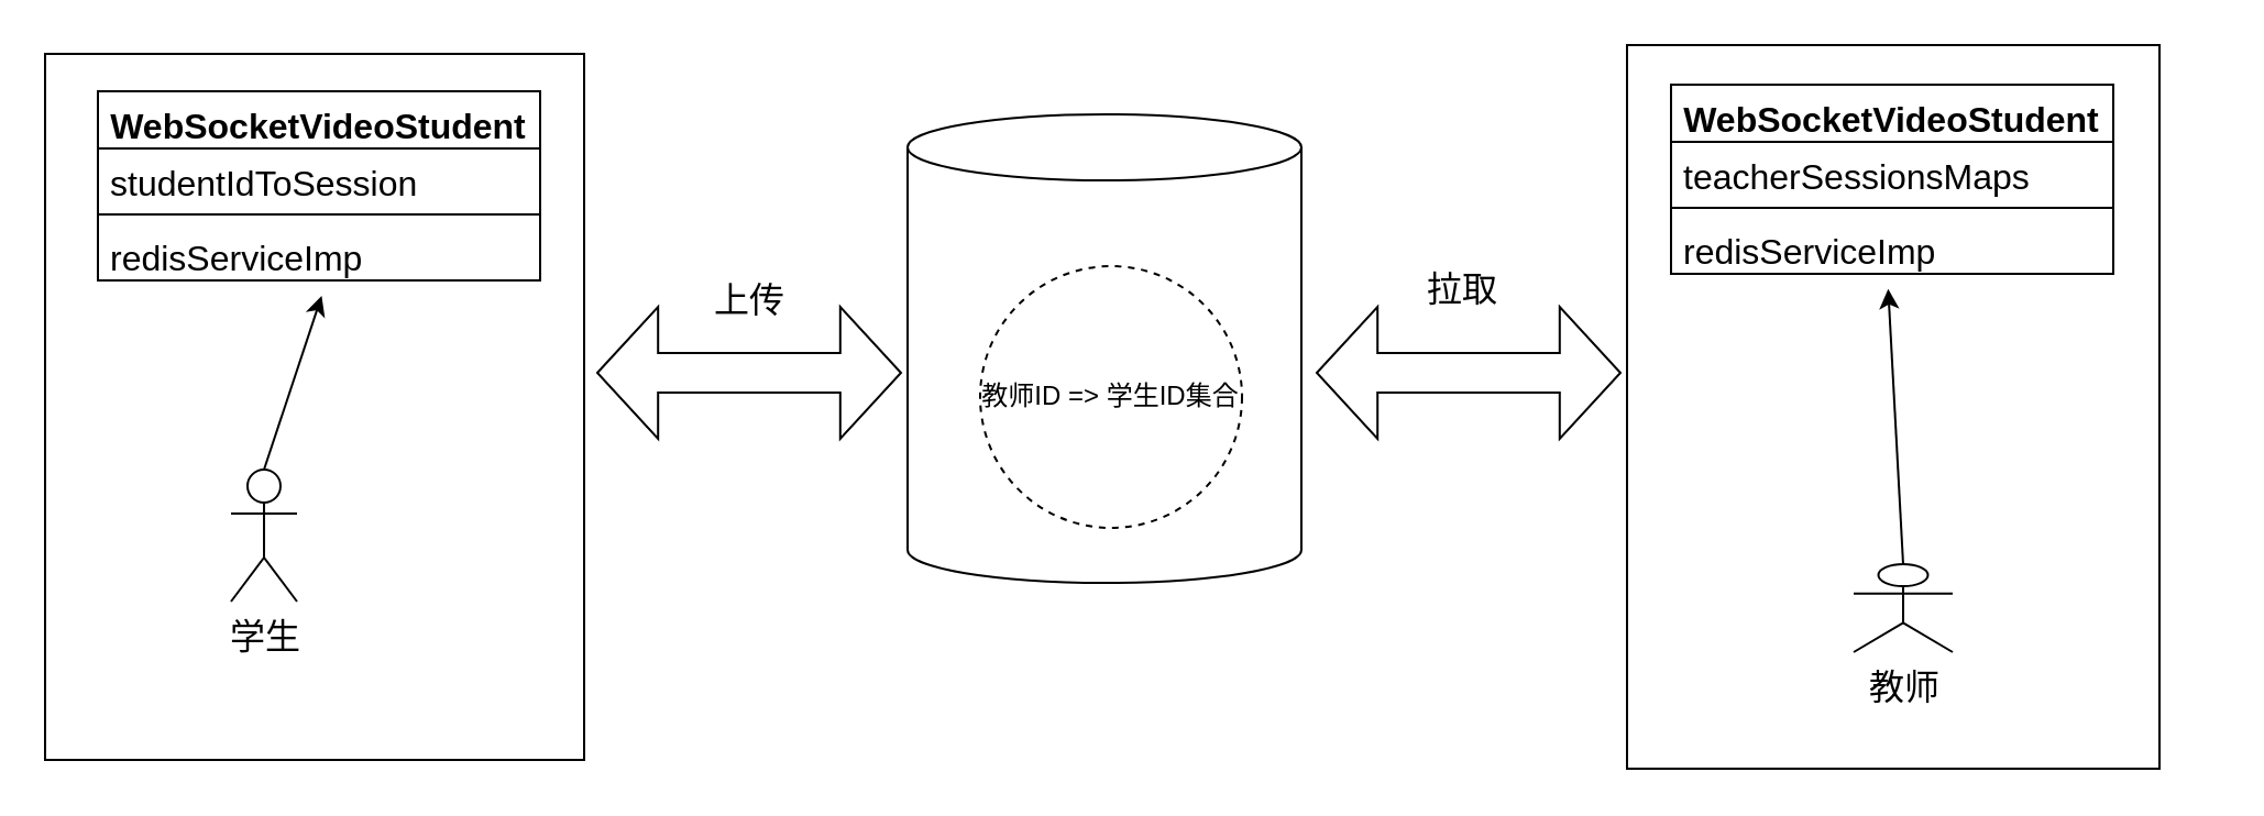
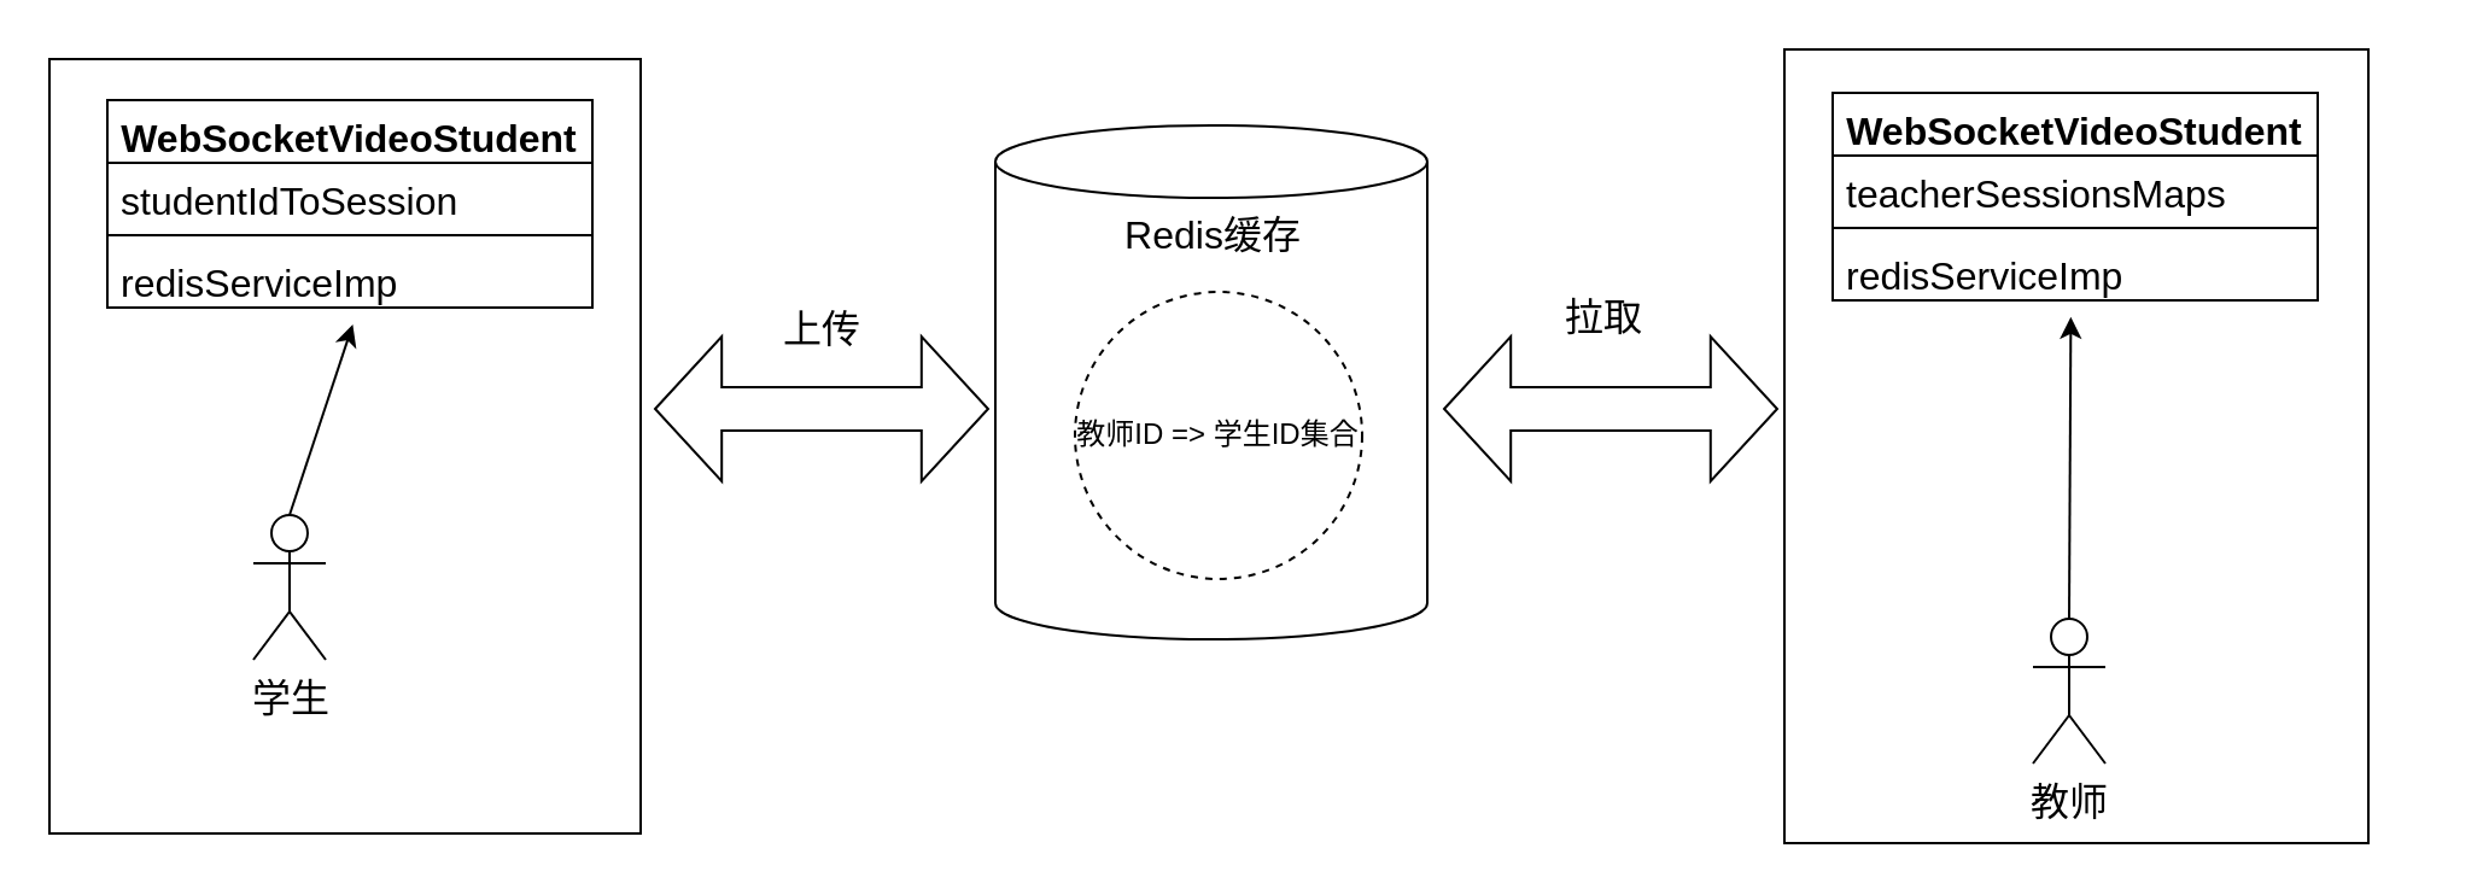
  <mxCell id="0" />
  <mxCell id="1" parent="0" />
  <mxCell id="2" value="" style="group" parent="1" vertex="1" connectable="0"><mxGeometry x="412" y="51.5" width="179" height="213" as="geometry" /></mxCell>
  <mxCell id="3" value="" style="shape=cylinder3;whiteSpace=wrap;html=1;boundedLbl=1;backgroundOutline=1;size=15;" parent="2" vertex="1"><mxGeometry width="179" height="213" as="geometry" /></mxCell>
  <mxCell id="4" value="教师ID =&amp;gt; 学生ID集合" style="ellipse;whiteSpace=wrap;html=1;aspect=fixed;dashed=1;" parent="2" vertex="1"><mxGeometry x="33" y="69" width="119" height="119" as="geometry" /></mxCell>
+ <mxCell id="5" value="&lt;font style=&quot;font-size: 16px;&quot; color=&quot;#000000&quot;&gt;Redis缓存&lt;/font&gt;" style="text;html=1;align=center;verticalAlign=middle;resizable=0;points=[];autosize=1;strokeColor=none;fillColor=none;" parent="2" vertex="1"><mxGeometry x="44" y="30" width="91" height="31" as="geometry" /></mxCell>
  <mxCell id="6" value="" style="group" parent="1" vertex="1" connectable="0"><mxGeometry x="20" y="24" width="245" height="321" as="geometry" /></mxCell>
  <mxCell id="7" value="" style="rounded=0;whiteSpace=wrap;html=1;strokeColor=#000000;fontSize=16;fontColor=#000000;" parent="6" vertex="1"><mxGeometry width="245" height="321" as="geometry" /></mxCell>
  <mxCell id="8" value="" style="group" parent="6" vertex="1" connectable="0"><mxGeometry x="24" y="17" width="201" height="257" as="geometry" /></mxCell>
  <mxCell id="9" value="WebSocketVideoStudent" style="swimlane;fontStyle=1;align=center;verticalAlign=top;childLayout=stackLayout;horizontal=1;startSize=26;horizontalStack=0;resizeParent=1;resizeParentMax=0;resizeLast=0;collapsible=1;marginBottom=0;fontSize=16;fontColor=#000000;" parent="8" vertex="1"><mxGeometry width="201" height="86" as="geometry" /></mxCell>
  <mxCell id="10" value="studentIdToSession" style="text;strokeColor=none;fillColor=none;align=left;verticalAlign=top;spacingLeft=4;spacingRight=4;overflow=hidden;rotatable=0;points=[[0,0.5],[1,0.5]];portConstraint=eastwest;fontSize=16;fontColor=#000000;" parent="9" vertex="1"><mxGeometry y="26" width="201" height="26" as="geometry" /></mxCell>
  <mxCell id="11" value="" style="line;strokeWidth=1;fillColor=none;align=left;verticalAlign=middle;spacingTop=-1;spacingLeft=3;spacingRight=3;rotatable=0;labelPosition=right;points=[];portConstraint=eastwest;strokeColor=inherit;fontSize=16;fontColor=#000000;" parent="9" vertex="1"><mxGeometry y="52" width="201" height="8" as="geometry" /></mxCell>
  <mxCell id="12" value="redisServiceImp" style="text;strokeColor=none;fillColor=none;align=left;verticalAlign=top;spacingLeft=4;spacingRight=4;overflow=hidden;rotatable=0;points=[[0,0.5],[1,0.5]];portConstraint=eastwest;fontSize=16;fontColor=#000000;" parent="9" vertex="1"><mxGeometry y="60" width="201" height="26" as="geometry" /></mxCell>
  <mxCell id="13" style="edgeStyle=none;html=1;exitX=0.5;exitY=0;exitDx=0;exitDy=0;exitPerimeter=0;entryX=0.506;entryY=1.27;entryDx=0;entryDy=0;entryPerimeter=0;strokeColor=#000000;fontSize=16;fontColor=#000000;" parent="8" source="14" target="12" edge="1"><mxGeometry relative="1" as="geometry" /></mxCell>
  <mxCell id="14" value="学生" style="shape=umlActor;verticalLabelPosition=bottom;verticalAlign=top;html=1;fontSize=16;fontColor=#000000;strokeColor=#000000;" parent="8" vertex="1"><mxGeometry x="60.5" y="172" width="30" height="60" as="geometry" /></mxCell>
  <mxCell id="15" value="" style="group" parent="1" vertex="1" connectable="0"><mxGeometry x="739" y="20" width="268" height="329" as="geometry" /></mxCell>
  <mxCell id="16" value="" style="rounded=0;whiteSpace=wrap;html=1;strokeColor=#000000;fontSize=16;fontColor=#000000;" parent="15" vertex="1"><mxGeometry width="242" height="329" as="geometry" /></mxCell>
  <mxCell id="17" value="" style="group" parent="15" vertex="1" connectable="0"><mxGeometry x="20" y="18" width="248" height="278" as="geometry" /></mxCell>
  <mxCell id="18" value="WebSocketVideoStudent" style="swimlane;fontStyle=1;align=center;verticalAlign=top;childLayout=stackLayout;horizontal=1;startSize=26;horizontalStack=0;resizeParent=1;resizeParentMax=0;resizeLast=0;collapsible=1;marginBottom=0;fontSize=16;fontColor=#000000;" parent="17" vertex="1"><mxGeometry width="201" height="86" as="geometry" /></mxCell>
  <mxCell id="19" value="teacherSessionsMaps" style="text;strokeColor=none;fillColor=none;align=left;verticalAlign=top;spacingLeft=4;spacingRight=4;overflow=hidden;rotatable=0;points=[[0,0.5],[1,0.5]];portConstraint=eastwest;fontSize=16;fontColor=#000000;" parent="18" vertex="1"><mxGeometry y="26" width="201" height="26" as="geometry" /></mxCell>
  <mxCell id="20" value="" style="line;strokeWidth=1;fillColor=none;align=left;verticalAlign=middle;spacingTop=-1;spacingLeft=3;spacingRight=3;rotatable=0;labelPosition=right;points=[];portConstraint=eastwest;strokeColor=inherit;fontSize=16;fontColor=#000000;" parent="18" vertex="1"><mxGeometry y="52" width="201" height="8" as="geometry" /></mxCell>
  <mxCell id="21" value="redisServiceImp" style="text;strokeColor=none;fillColor=none;align=left;verticalAlign=top;spacingLeft=4;spacingRight=4;overflow=hidden;rotatable=0;points=[[0,0.5],[1,0.5]];portConstraint=eastwest;fontSize=16;fontColor=#000000;" parent="18" vertex="1"><mxGeometry y="60" width="201" height="26" as="geometry" /></mxCell>
  <mxCell id="22" style="edgeStyle=none;html=1;exitX=0.5;exitY=0;exitDx=0;exitDy=0;exitPerimeter=0;entryX=0.491;entryY=1.266;entryDx=0;entryDy=0;entryPerimeter=0;strokeColor=#000000;fontSize=16;fontColor=#000000;" parent="17" source="23" target="21" edge="1"><mxGeometry relative="1" as="geometry" /></mxCell>
- <mxCell id="23" value="教师" style="shape=umlActor;verticalLabelPosition=bottom;verticalAlign=top;html=1;fontSize=16;fontColor=#000000;strokeColor=#000000;" parent="17" vertex="1"><mxGeometry x="83" y="218" width="45" height="40" as="geometry" /></mxCell>
+ <mxCell id="23" value="教师" style="shape=umlActor;verticalLabelPosition=bottom;verticalAlign=top;html=1;fontSize=16;fontColor=#000000;strokeColor=#000000;" parent="17" vertex="1"><mxGeometry x="83" y="218" width="30" height="60" as="geometry" /></mxCell>
  <mxCell id="24" value="" style="shape=doubleArrow;whiteSpace=wrap;html=1;strokeColor=#000000;fontSize=16;fontColor=#000000;fillColor=#FFFFFF;" parent="1" vertex="1"><mxGeometry x="271" y="139" width="138" height="60" as="geometry" /></mxCell>
  <mxCell id="25" value="" style="shape=doubleArrow;whiteSpace=wrap;html=1;strokeColor=#000000;fontSize=16;fontColor=#000000;fillColor=#FFFFFF;" parent="1" vertex="1"><mxGeometry x="598" y="139" width="138" height="60" as="geometry" /></mxCell>
  <mxCell id="26" value="上传" style="text;html=1;align=center;verticalAlign=middle;resizable=0;points=[];autosize=1;strokeColor=none;fillColor=none;fontSize=16;fontColor=#000000;" parent="1" vertex="1"><mxGeometry x="315" y="120" width="50" height="31" as="geometry" /></mxCell>
  <mxCell id="27" value="拉取" style="text;html=1;align=center;verticalAlign=middle;resizable=0;points=[];autosize=1;strokeColor=none;fillColor=none;fontSize=16;fontColor=#000000;" parent="1" vertex="1"><mxGeometry x="639" y="115" width="50" height="31" as="geometry" /></mxCell>
